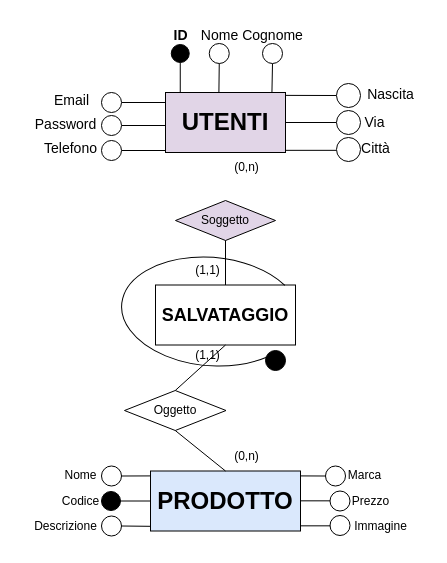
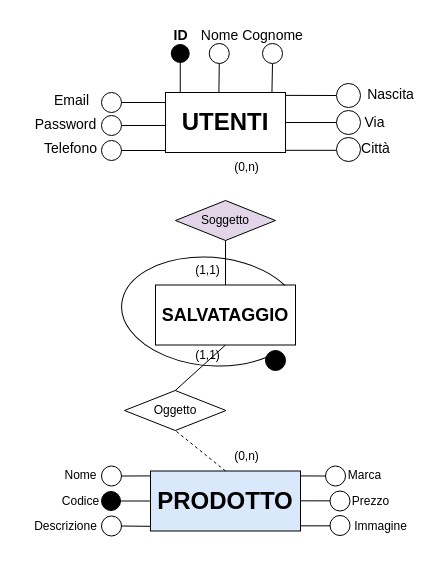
  <mxCell id="0" />
  <mxCell id="1" parent="0" />
- <mxCell id="2" value="&lt;b&gt;&lt;font style=&quot;font-size: 24px;&quot;&gt;UTENTI&lt;/font&gt;&lt;/b&gt;" style="rounded=0;whiteSpace=wrap;html=1;fillColor=#e1d5e7;" vertex="1" parent="1"><mxGeometry x="165" y="92" width="120" height="60" as="geometry" /></mxCell>
+ <mxCell id="2" value="&lt;b&gt;&lt;font style=&quot;font-size: 24px;&quot;&gt;UTENTI&lt;/font&gt;&lt;/b&gt;" style="rounded=0;whiteSpace=wrap;html=1;" vertex="1" parent="1"><mxGeometry x="165" y="92" width="120" height="60" as="geometry" /></mxCell>
  <mxCell id="3" value="" style="endArrow=none;html=1;rounded=0;entryX=0.5;entryY=1;entryDx=0;entryDy=0;exitX=0.123;exitY=0;exitDx=0;exitDy=0;exitPerimeter=0;" edge="1" parent="1" source="2" target="4"><mxGeometry width="50" height="50" relative="1" as="geometry"><mxPoint x="172" y="82" as="sourcePoint" /><mxPoint x="261" y="62" as="targetPoint" /></mxGeometry></mxCell>
  <mxCell id="4" value="" style="ellipse;whiteSpace=wrap;html=1;aspect=fixed;fillColor=#000000;" vertex="1" parent="1"><mxGeometry x="170.75" y="44" width="18" height="18" as="geometry" /></mxCell>
  <mxCell id="5" value="&lt;b&gt;&lt;font style=&quot;font-size: 14px;&quot;&gt;ID&lt;/font&gt;&lt;/b&gt;" style="text;html=1;align=center;verticalAlign=middle;resizable=0;points=[];autosize=1;strokeColor=none;fillColor=none;" vertex="1" parent="1"><mxGeometry x="159.75" y="20" width="40" height="30" as="geometry" /></mxCell>
  <mxCell id="6" value="&lt;font style=&quot;font-size: 14px;&quot;&gt;Nome&lt;/font&gt;" style="text;html=1;align=center;verticalAlign=middle;resizable=0;points=[];autosize=1;strokeColor=none;fillColor=none;" vertex="1" parent="1"><mxGeometry x="188.75" y="20" width="60" height="30" as="geometry" /></mxCell>
  <mxCell id="7" value="&lt;font style=&quot;font-size: 14px;&quot;&gt;Cognome&lt;/font&gt;" style="text;html=1;align=center;verticalAlign=middle;resizable=0;points=[];autosize=1;strokeColor=none;fillColor=none;" vertex="1" parent="1"><mxGeometry x="232" y="20" width="80" height="30" as="geometry" /></mxCell>
  <mxCell id="8" value="&lt;font style=&quot;font-size: 14px;&quot;&gt;Telefono&lt;/font&gt;" style="text;html=1;align=center;verticalAlign=middle;resizable=0;points=[];autosize=1;strokeColor=none;fillColor=none;" vertex="1" parent="1"><mxGeometry x="30" y="133" width="80" height="30" as="geometry" /></mxCell>
  <mxCell id="9" value="&lt;font style=&quot;font-size: 14px;&quot;&gt;Città&lt;/font&gt;" style="text;html=1;align=center;verticalAlign=middle;resizable=0;points=[];autosize=1;strokeColor=none;fillColor=none;" vertex="1" parent="1"><mxGeometry x="349.5" y="133" width="50" height="30" as="geometry" /></mxCell>
  <mxCell id="10" value="&lt;font style=&quot;font-size: 14px;&quot;&gt;Via&lt;/font&gt;" style="text;html=1;align=center;verticalAlign=middle;resizable=0;points=[];autosize=1;strokeColor=none;fillColor=none;" vertex="1" parent="1"><mxGeometry x="354" y="107" width="40" height="30" as="geometry" /></mxCell>
  <mxCell id="11" value="&lt;font style=&quot;font-size: 14px;&quot;&gt;Nascita&lt;/font&gt;" style="text;html=1;align=center;verticalAlign=middle;resizable=0;points=[];autosize=1;strokeColor=none;fillColor=none;" vertex="1" parent="1"><mxGeometry x="355" y="79" width="70" height="30" as="geometry" /></mxCell>
  <mxCell id="12" value="" style="endArrow=none;html=1;rounded=0;entryX=0;entryY=0.5;entryDx=0;entryDy=0;exitX=1.002;exitY=0.048;exitDx=0;exitDy=0;exitPerimeter=0;" edge="1" parent="1" source="2" target="13"><mxGeometry width="50" height="50" relative="1" as="geometry"><mxPoint x="301" y="82" as="sourcePoint" /><mxPoint x="271" y="72" as="targetPoint" /></mxGeometry></mxCell>
  <mxCell id="13" value="" style="ellipse;whiteSpace=wrap;html=1;aspect=fixed;" vertex="1" parent="1"><mxGeometry x="336" y="83" width="24" height="24" as="geometry" /></mxCell>
  <mxCell id="14" value="" style="endArrow=none;html=1;rounded=0;exitX=0.887;exitY=-0.005;exitDx=0;exitDy=0;entryX=0.5;entryY=1;entryDx=0;entryDy=0;exitPerimeter=0;" edge="1" parent="1" source="2" target="15"><mxGeometry width="50" height="50" relative="1" as="geometry"><mxPoint x="265" y="132" as="sourcePoint" /><mxPoint x="301" y="102" as="targetPoint" /></mxGeometry></mxCell>
  <mxCell id="15" value="" style="ellipse;whiteSpace=wrap;html=1;aspect=fixed;" vertex="1" parent="1"><mxGeometry x="262" y="43" width="20" height="20" as="geometry" /></mxCell>
  <mxCell id="16" value="" style="endArrow=none;html=1;rounded=0;entryX=0.5;entryY=1;entryDx=0;entryDy=0;exitX=0.445;exitY=0.003;exitDx=0;exitDy=0;exitPerimeter=0;" edge="1" parent="1" source="2" target="17"><mxGeometry width="50" height="50" relative="1" as="geometry"><mxPoint x="232" y="82" as="sourcePoint" /><mxPoint x="208.75" y="62.34" as="targetPoint" /></mxGeometry></mxCell>
  <mxCell id="17" value="" style="ellipse;whiteSpace=wrap;html=1;aspect=fixed;" vertex="1" parent="1"><mxGeometry x="208.75" y="43" width="20" height="20" as="geometry" /></mxCell>
  <mxCell id="18" value="" style="endArrow=none;html=1;rounded=0;exitX=-0.001;exitY=0.583;exitDx=0;exitDy=0;entryX=1;entryY=0.5;entryDx=0;entryDy=0;exitPerimeter=0;" edge="1" parent="1" target="19"><mxGeometry width="50" height="50" relative="1" as="geometry"><mxPoint x="165" y="150" as="sourcePoint" /><mxPoint x="301" y="125" as="targetPoint" /></mxGeometry></mxCell>
  <mxCell id="19" value="" style="ellipse;whiteSpace=wrap;html=1;aspect=fixed;" vertex="1" parent="1"><mxGeometry x="101" y="140" width="20" height="20" as="geometry" /></mxCell>
  <mxCell id="20" value="" style="endArrow=none;html=1;rounded=0;exitX=1;exitY=0.5;exitDx=0;exitDy=0;entryX=0;entryY=0.5;entryDx=0;entryDy=0;" edge="1" parent="1" source="2" target="21"><mxGeometry width="50" height="50" relative="1" as="geometry"><mxPoint x="295" y="107" as="sourcePoint" /><mxPoint x="281" y="82" as="targetPoint" /></mxGeometry></mxCell>
  <mxCell id="21" value="" style="ellipse;whiteSpace=wrap;html=1;aspect=fixed;" vertex="1" parent="1"><mxGeometry x="336" y="110" width="24" height="24" as="geometry" /></mxCell>
  <mxCell id="22" value="" style="endArrow=none;html=1;rounded=0;exitX=1.002;exitY=0.077;exitDx=0;exitDy=0;entryX=0;entryY=0.5;entryDx=0;entryDy=0;exitPerimeter=0;" edge="1" parent="1"><mxGeometry width="50" height="50" relative="1" as="geometry"><mxPoint x="285" y="149.83" as="sourcePoint" /><mxPoint x="336" y="149.83" as="targetPoint" /></mxGeometry></mxCell>
  <mxCell id="23" value="" style="ellipse;whiteSpace=wrap;html=1;aspect=fixed;" vertex="1" parent="1"><mxGeometry x="336" y="137" width="24" height="24" as="geometry" /></mxCell>
  <mxCell id="24" value="&lt;font style=&quot;font-size: 24px;&quot;&gt;&lt;b&gt;PRODOTTO&lt;/b&gt;&lt;/font&gt;" style="rounded=0;whiteSpace=wrap;html=1;fillColor=#dae8fc;" vertex="1" parent="1"><mxGeometry x="150" y="470.5" width="150" height="60" as="geometry" /></mxCell>
  <mxCell id="25" value="" style="ellipse;whiteSpace=wrap;html=1;aspect=fixed;" vertex="1" parent="1"><mxGeometry x="101" y="465.5" width="20" height="20" as="geometry" /></mxCell>
  <mxCell id="26" value="Nome" style="text;html=1;align=center;verticalAlign=middle;resizable=0;points=[];autosize=1;strokeColor=none;fillColor=none;" vertex="1" parent="1"><mxGeometry x="50" y="460" width="60" height="30" as="geometry" /></mxCell>
  <mxCell id="27" value="Codice" style="text;html=1;align=center;verticalAlign=middle;resizable=0;points=[];autosize=1;strokeColor=none;fillColor=none;" vertex="1" parent="1"><mxGeometry x="50" y="485.5" width="60" height="30" as="geometry" /></mxCell>
  <mxCell id="28" value="Marca" style="text;html=1;align=center;verticalAlign=middle;resizable=0;points=[];autosize=1;strokeColor=none;fillColor=none;" vertex="1" parent="1"><mxGeometry x="334" y="460" width="60" height="30" as="geometry" /></mxCell>
  <mxCell id="29" value="Descrizione" style="text;html=1;align=center;verticalAlign=middle;resizable=0;points=[];autosize=1;strokeColor=none;fillColor=none;" vertex="1" parent="1"><mxGeometry x="20" y="510.5" width="90" height="30" as="geometry" /></mxCell>
  <mxCell id="30" value="Immagine" style="text;html=1;align=center;verticalAlign=middle;resizable=0;points=[];autosize=1;strokeColor=none;fillColor=none;" vertex="1" parent="1"><mxGeometry x="339.5" y="510.5" width="80" height="30" as="geometry" /></mxCell>
  <mxCell id="31" value="Prezzo" style="text;html=1;align=center;verticalAlign=middle;resizable=0;points=[];autosize=1;strokeColor=none;fillColor=none;" vertex="1" parent="1"><mxGeometry x="339.5" y="485.5" width="60" height="30" as="geometry" /></mxCell>
  <mxCell id="32" value="&lt;font style=&quot;font-size: 14px;&quot;&gt;Email&lt;/font&gt;" style="text;html=1;align=center;verticalAlign=middle;resizable=0;points=[];autosize=1;strokeColor=none;fillColor=none;" vertex="1" parent="1"><mxGeometry x="41" y="85" width="60" height="30" as="geometry" /></mxCell>
  <mxCell id="33" value="" style="endArrow=none;html=1;rounded=0;exitX=-0.001;exitY=0.583;exitDx=0;exitDy=0;entryX=1;entryY=0.5;entryDx=0;entryDy=0;exitPerimeter=0;" edge="1" parent="1" target="34"><mxGeometry width="50" height="50" relative="1" as="geometry"><mxPoint x="165" y="102" as="sourcePoint" /><mxPoint x="301" y="77" as="targetPoint" /></mxGeometry></mxCell>
  <mxCell id="34" value="" style="ellipse;whiteSpace=wrap;html=1;aspect=fixed;" vertex="1" parent="1"><mxGeometry x="101" y="92" width="20" height="20" as="geometry" /></mxCell>
  <mxCell id="35" value="&lt;font style=&quot;font-size: 14px;&quot;&gt;Password&lt;/font&gt;" style="text;html=1;align=center;verticalAlign=middle;resizable=0;points=[];autosize=1;strokeColor=none;fillColor=none;" vertex="1" parent="1"><mxGeometry x="25" y="109" width="80" height="30" as="geometry" /></mxCell>
  <mxCell id="36" value="" style="endArrow=none;html=1;rounded=0;exitX=-0.001;exitY=0.583;exitDx=0;exitDy=0;entryX=1;entryY=0.5;entryDx=0;entryDy=0;exitPerimeter=0;" edge="1" parent="1" target="37"><mxGeometry width="50" height="50" relative="1" as="geometry"><mxPoint x="165" y="125" as="sourcePoint" /><mxPoint x="301" y="100" as="targetPoint" /></mxGeometry></mxCell>
  <mxCell id="37" value="" style="ellipse;whiteSpace=wrap;html=1;aspect=fixed;" vertex="1" parent="1"><mxGeometry x="101" y="115" width="20" height="20" as="geometry" /></mxCell>
  <mxCell id="38" value="" style="ellipse;whiteSpace=wrap;html=1;aspect=fixed;" vertex="1" parent="1"><mxGeometry x="329.5" y="490.5" width="20" height="20" as="geometry" /></mxCell>
  <mxCell id="39" value="" style="ellipse;whiteSpace=wrap;html=1;aspect=fixed;" vertex="1" parent="1"><mxGeometry x="325" y="465.5" width="20" height="20" as="geometry" /></mxCell>
  <mxCell id="40" value="" style="ellipse;whiteSpace=wrap;html=1;aspect=fixed;" vertex="1" parent="1"><mxGeometry x="101" y="515.5" width="20" height="20" as="geometry" /></mxCell>
  <mxCell id="41" value="" style="ellipse;whiteSpace=wrap;html=1;aspect=fixed;fillColor=#000000;" vertex="1" parent="1"><mxGeometry x="101" y="491" width="19" height="19" as="geometry" /></mxCell>
  <mxCell id="42" value="" style="endArrow=none;html=1;rounded=0;entryX=0;entryY=0.5;entryDx=0;entryDy=0;exitX=1;exitY=0.5;exitDx=0;exitDy=0;" edge="1" parent="1" source="41" target="24"><mxGeometry width="50" height="50" relative="1" as="geometry"><mxPoint x="121" y="495.5" as="sourcePoint" /><mxPoint x="171" y="445.5" as="targetPoint" /></mxGeometry></mxCell>
  <mxCell id="43" value="" style="endArrow=none;html=1;rounded=0;exitX=1;exitY=0.5;exitDx=0;exitDy=0;entryX=0;entryY=0.082;entryDx=0;entryDy=0;entryPerimeter=0;" edge="1" parent="1" source="25" target="24"><mxGeometry width="50" height="50" relative="1" as="geometry"><mxPoint x="131" y="455.5" as="sourcePoint" /><mxPoint x="141" y="465.5" as="targetPoint" /></mxGeometry></mxCell>
  <mxCell id="44" value="" style="endArrow=none;html=1;rounded=0;exitX=1;exitY=0.5;exitDx=0;exitDy=0;entryX=0.001;entryY=0.922;entryDx=0;entryDy=0;entryPerimeter=0;" edge="1" parent="1" source="40" target="24"><mxGeometry width="50" height="50" relative="1" as="geometry"><mxPoint x="121" y="573.5" as="sourcePoint" /><mxPoint x="141" y="525.5" as="targetPoint" /></mxGeometry></mxCell>
  <mxCell id="45" value="" style="ellipse;whiteSpace=wrap;html=1;aspect=fixed;" vertex="1" parent="1"><mxGeometry x="329.5" y="515" width="20" height="20" as="geometry" /></mxCell>
  <mxCell id="46" value="" style="endArrow=none;html=1;rounded=0;entryX=0;entryY=0.5;entryDx=0;entryDy=0;exitX=1;exitY=0.082;exitDx=0;exitDy=0;exitPerimeter=0;" edge="1" parent="1" source="24" target="39"><mxGeometry width="50" height="50" relative="1" as="geometry"><mxPoint x="301" y="455.5" as="sourcePoint" /><mxPoint x="321" y="455.5" as="targetPoint" /></mxGeometry></mxCell>
  <mxCell id="47" value="" style="endArrow=none;html=1;rounded=0;entryX=0;entryY=0.5;entryDx=0;entryDy=0;exitX=1;exitY=0.082;exitDx=0;exitDy=0;exitPerimeter=0;" edge="1" parent="1"><mxGeometry width="50" height="50" relative="1" as="geometry"><mxPoint x="299.5" y="500.33" as="sourcePoint" /><mxPoint x="329.5" y="500.33" as="targetPoint" /></mxGeometry></mxCell>
  <mxCell id="48" value="" style="endArrow=none;html=1;rounded=0;entryX=0;entryY=0.5;entryDx=0;entryDy=0;exitX=1;exitY=0.082;exitDx=0;exitDy=0;exitPerimeter=0;" edge="1" parent="1"><mxGeometry width="50" height="50" relative="1" as="geometry"><mxPoint x="300" y="525.33" as="sourcePoint" /><mxPoint x="330" y="525.33" as="targetPoint" /></mxGeometry></mxCell>
  <mxCell id="49" value="(0,n)" style="text;html=1;align=center;verticalAlign=middle;resizable=0;points=[];autosize=1;strokeColor=none;fillColor=none;rotation=0;" vertex="1" parent="1"><mxGeometry x="220.5" y="152" width="50" height="30" as="geometry" /></mxCell>
  <mxCell id="50" value="(0,n)" style="text;html=1;align=center;verticalAlign=middle;resizable=0;points=[];autosize=1;strokeColor=none;fillColor=none;rotation=0;" vertex="1" parent="1"><mxGeometry x="220.5" y="440.5" width="50" height="30" as="geometry" /></mxCell>
  <mxCell id="51" value="&lt;b&gt;&lt;font style=&quot;font-size: 18px;&quot;&gt;SALVATAGGIO&lt;/font&gt;&lt;/b&gt;" style="whiteSpace=wrap;html=1;" vertex="1" parent="1"><mxGeometry x="155" y="284.5" width="140" height="60" as="geometry" /></mxCell>
  <mxCell id="52" value="Oggetto" style="rhombus;whiteSpace=wrap;html=1;" vertex="1" parent="1"><mxGeometry x="124" y="390" width="101.5" height="40" as="geometry" /></mxCell>
  <mxCell id="53" value="Soggetto" style="rhombus;whiteSpace=wrap;html=1;fillColor=#e1d5e7;" vertex="1" parent="1"><mxGeometry x="175" y="200" width="100" height="40" as="geometry" /></mxCell>
  <mxCell id="54" value="" style="endArrow=none;html=1;rounded=0;entryX=0.5;entryY=1;entryDx=0;entryDy=0;exitX=0.5;exitY=0;exitDx=0;exitDy=0;" edge="1" parent="1" source="52" target="51"><mxGeometry width="50" height="50" relative="1" as="geometry"><mxPoint x="60" y="420" as="sourcePoint" /><mxPoint x="110" y="370" as="targetPoint" /></mxGeometry></mxCell>
- <mxCell id="55" value="" style="endArrow=none;html=1;rounded=0;exitX=0.5;exitY=0;exitDx=0;exitDy=0;entryX=0.5;entryY=1;entryDx=0;entryDy=0;" edge="1" parent="1" source="24" target="52"><mxGeometry width="50" height="50" relative="1" as="geometry"><mxPoint x="262" y="450" as="sourcePoint" /><mxPoint x="312" y="400" as="targetPoint" /></mxGeometry></mxCell>
+ <mxCell id="55" value="" style="endArrow=none;html=1;rounded=0;exitX=0.5;exitY=0;exitDx=0;exitDy=0;entryX=0.5;entryY=1;entryDx=0;entryDy=0;dashed=1;" edge="1" parent="1" source="24" target="52"><mxGeometry width="50" height="50" relative="1" as="geometry"><mxPoint x="262" y="450" as="sourcePoint" /><mxPoint x="312" y="400" as="targetPoint" /></mxGeometry></mxCell>
  <mxCell id="56" value="" style="endArrow=none;html=1;rounded=0;entryX=0.5;entryY=1;entryDx=0;entryDy=0;exitX=0.5;exitY=0;exitDx=0;exitDy=0;" edge="1" parent="1" source="51" target="53"><mxGeometry width="50" height="50" relative="1" as="geometry"><mxPoint x="85.5" y="270" as="sourcePoint" /><mxPoint x="135.5" y="220" as="targetPoint" /></mxGeometry></mxCell>
  <mxCell id="57" value="(1,1)" style="text;html=1;align=center;verticalAlign=middle;resizable=0;points=[];autosize=1;strokeColor=none;fillColor=none;" vertex="1" parent="1"><mxGeometry x="182" y="340" width="50" height="30" as="geometry" /></mxCell>
  <mxCell id="58" value="(1,1)" style="text;html=1;align=center;verticalAlign=middle;resizable=0;points=[];autosize=1;strokeColor=none;fillColor=none;" vertex="1" parent="1"><mxGeometry x="182" y="255" width="50" height="30" as="geometry" /></mxCell>
  <mxCell id="59" value="" style="verticalLabelPosition=bottom;verticalAlign=top;html=1;shape=mxgraph.basic.arc;startAngle=0.386;endAngle=0.147;rotation=5;" vertex="1" parent="1"><mxGeometry x="120.91" y="257" width="179" height="108.25" as="geometry" /></mxCell>
  <mxCell id="60" value="" style="ellipse;whiteSpace=wrap;html=1;aspect=fixed;fillColor=#000000;" vertex="1" parent="1"><mxGeometry x="265" y="350" width="20" height="20" as="geometry" /></mxCell>
